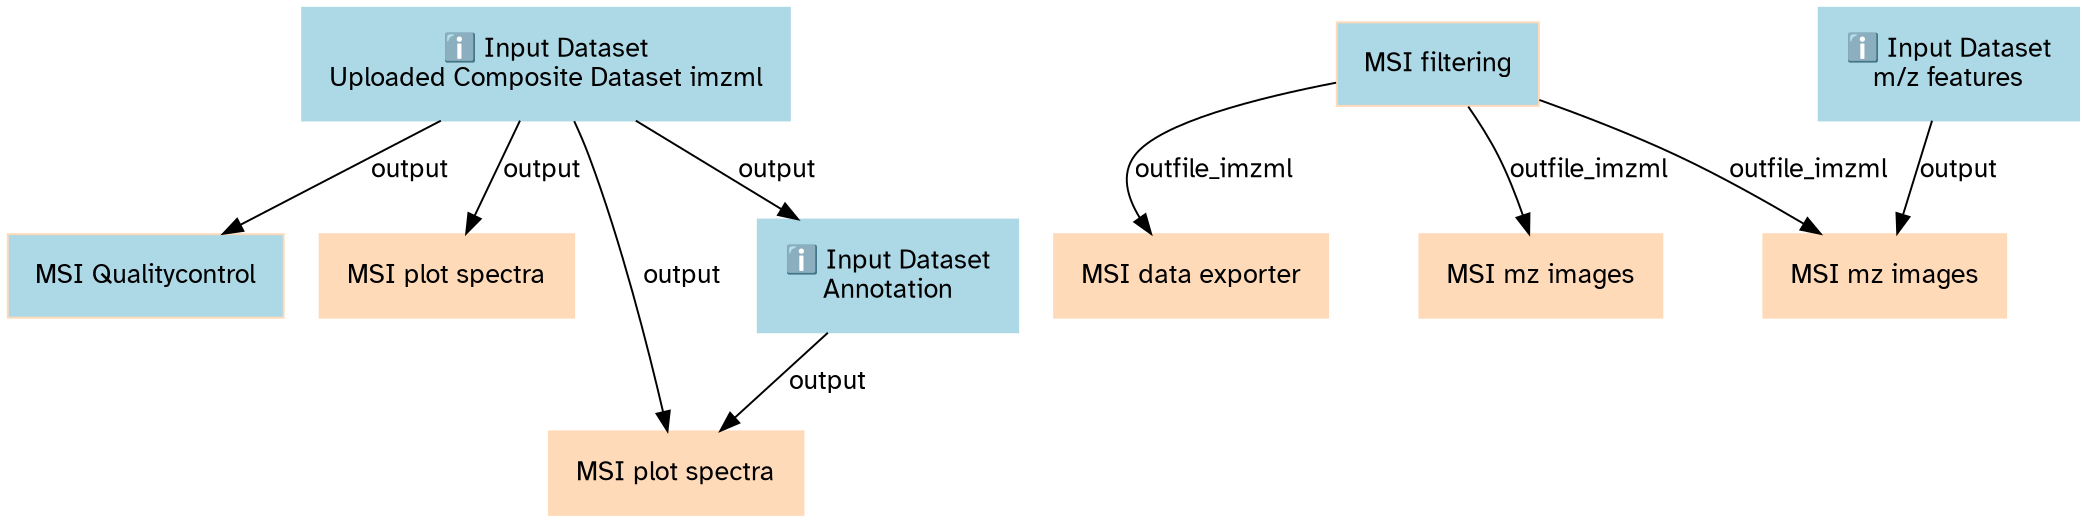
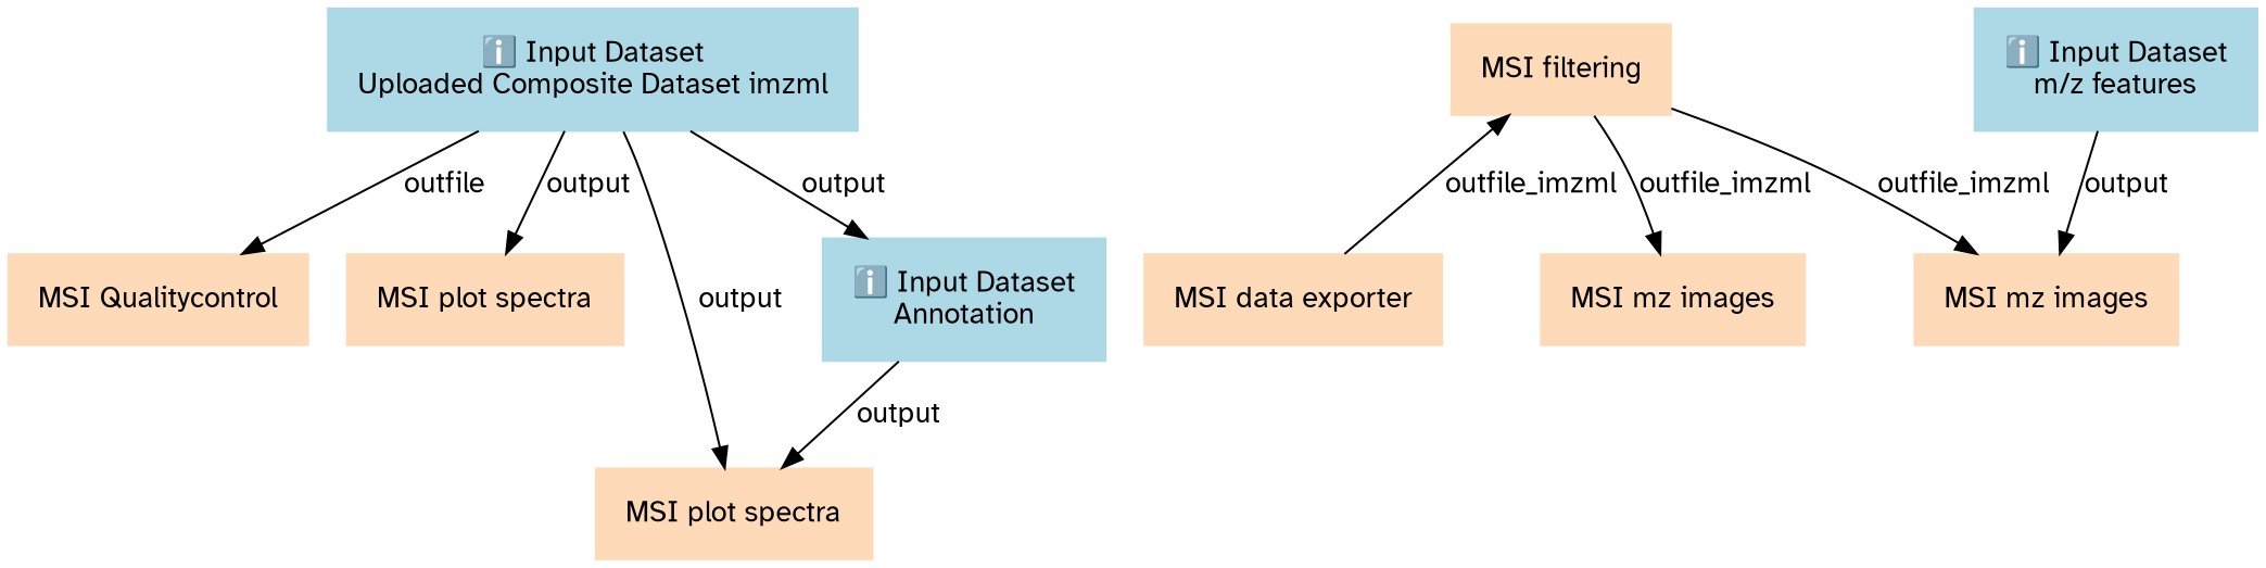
  digraph {
    node [color=peachpuff fontname="Atkinson Hyperlegible" margin="0.2,0.2" shape=box style=filled]
    edge [fontname="Atkinson Hyperlegible"]
    n1 [color=lightblue label="ℹ️ Input Dataset\nUploaded Composite Dataset imzml"]
-   n2 [label="MSI Qualitycontrol" fillcolor=lightblue]
+   n2 [label="MSI Qualitycontrol"]
    n3 [label="MSI plot spectra"]
    n4 [label="MSI plot spectra"]
    n5 [color=lightblue label="ℹ️ Input Dataset\nAnnotation"]
-   n6 [label="MSI filtering" fillcolor=lightblue]
+   n6 [label="MSI filtering"]
    n7 [label="MSI mz images"]
    n8 [label="MSI data exporter"]
    n9 [label="MSI mz images"]
    n10 [color=lightblue label="ℹ️ Input Dataset\nm/z features"]
-   n1 -> n2 [label=output]
+   n1 -> n2 [label=outfile]
    n1 -> n3 [label=output]
    n1 -> n4 [label=output]
    n1 -> n5 [label=output]
    n5 -> n4 [label=output]
    n6 -> n7 [label=outfile_imzml]
-   n6 -> n8 [label=outfile_imzml]
+   n8 -> n6 [label=outfile_imzml]
    n6 -> n9 [label=outfile_imzml]
    n10 -> n7 [label=output]
  }
